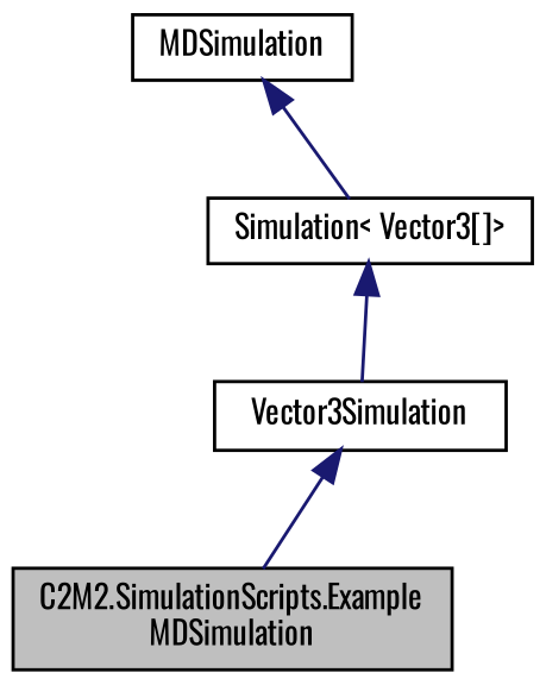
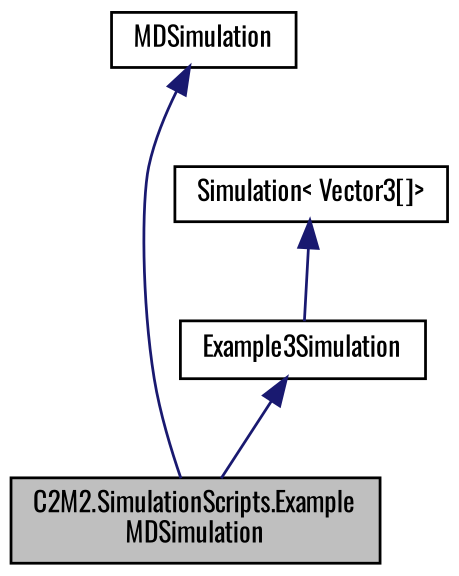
  digraph {
    fontname=Oswald
    node [color=black fillcolor=white fontname=Oswald fontsize=10 shape=record style=filled]
    edge [color=midnightblue dir=back fontname=Oswald fontsize=10 labelfontname=Helvetica labelfontsize=10 style=solid]
    n1 [fillcolor=grey75 fontcolor=black height=0.2 label="C2M2.SimulationScripts.Example\lMDSimulation" width=0.4]
    n2 [height=0.2 label=MDSimulation width=0.4]
-   n3 [height=0.2 label=Vector3Simulation width=0.4]
+   n3 [height=0.2 label=Example3Simulation width=0.4]
    n4 [height=0.2 label="Simulation\< Vector3[]\>" width=0.4]
-   n2 -> n4
+   n2 -> n1
    n3 -> n1
    n4 -> n3
  }
